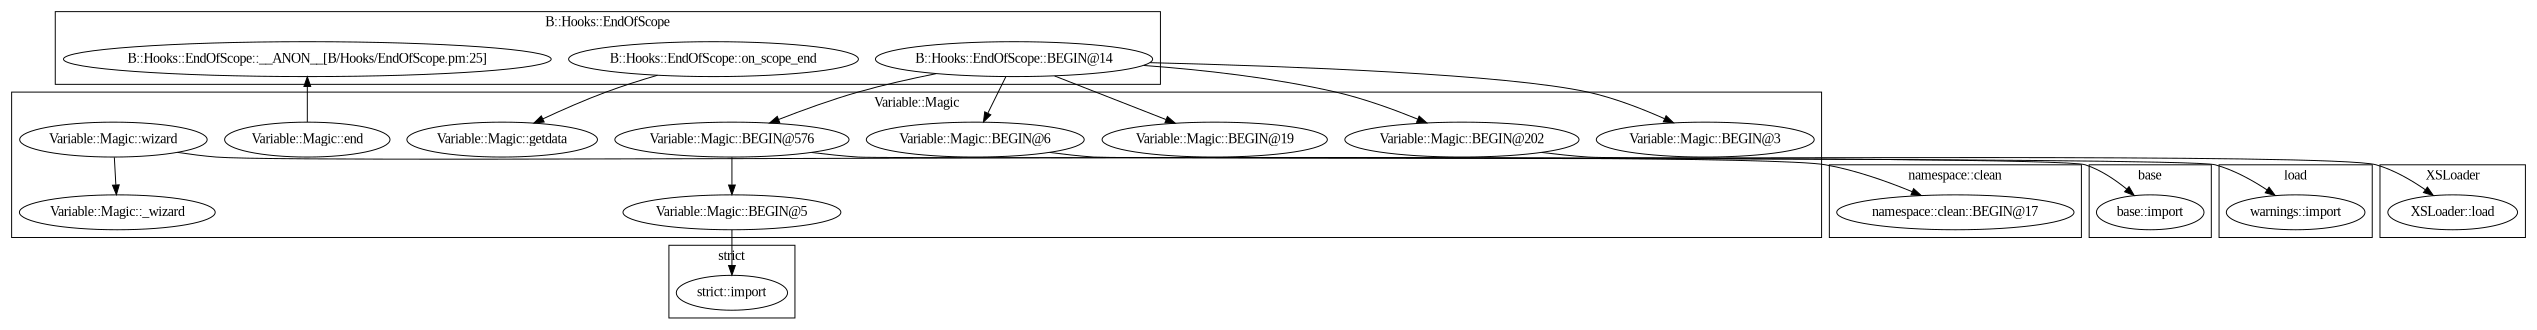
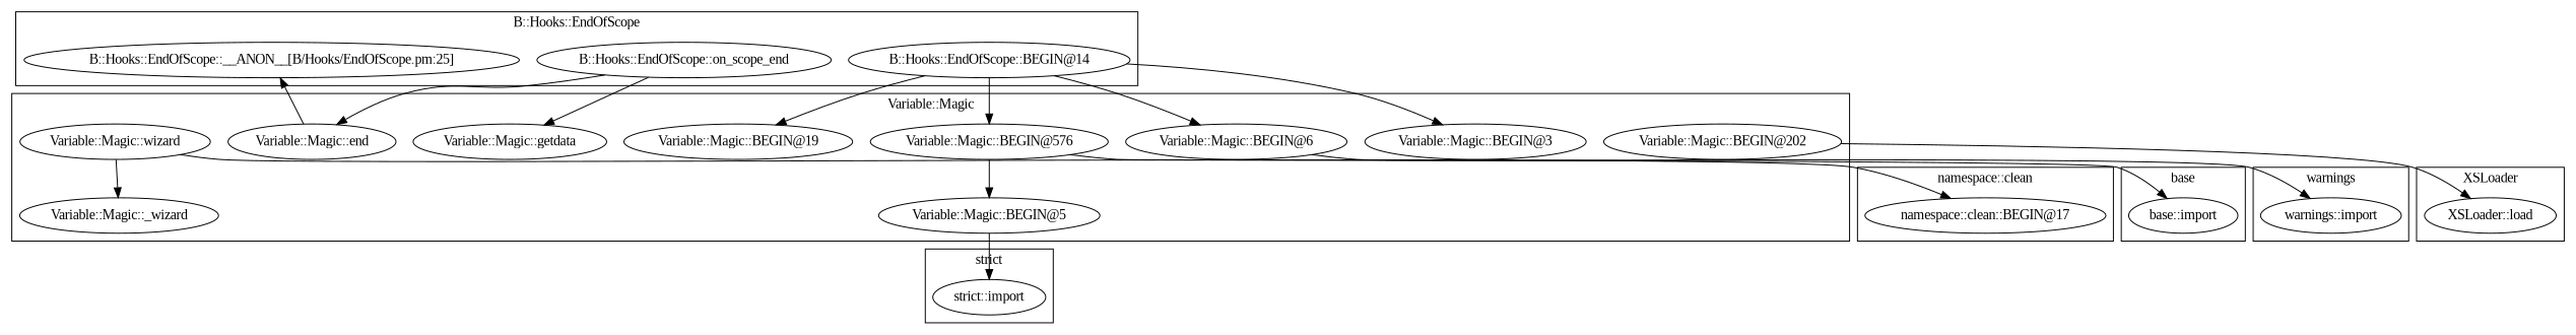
  digraph {
    fontname="Liberation Serif"
    node [fontname="Liberation Serif"]
    edge [fontname="Liberation Serif"]
    "base::import"
    "warnings::import"
    "strict::import"
    "Variable::Magic::wizard"
    "Variable::Magic::BEGIN@5"
    "Variable::Magic::BEGIN@3"
    "Variable::Magic::BEGIN@576"
    "Variable::Magic::BEGIN@6"
    "Variable::Magic::BEGIN@19"
    "Variable::Magic::_wizard"
    "Variable::Magic::BEGIN@202"
    "Variable::Magic::getdata"
    n13 [label="Variable::Magic::end"]
    "XSLoader::load"
    "B::Hooks::EndOfScope::__ANON__[B/Hooks/EndOfScope.pm:25]"
    "B::Hooks::EndOfScope::on_scope_end"
    "B::Hooks::EndOfScope::BEGIN@14"
    "namespace::clean::BEGIN@17"
    subgraph cluster_1 {
      label=base
      "base::import"
    }
    subgraph cluster_2 {
-     label=load
+     label=warnings
      "warnings::import"
    }
    subgraph cluster_3 {
      label="strict"
      "strict::import"
    }
    subgraph cluster_4 {
      label="Variable::Magic"
      "Variable::Magic::wizard"
      "Variable::Magic::BEGIN@5"
      "Variable::Magic::BEGIN@3"
      "Variable::Magic::BEGIN@576"
      "Variable::Magic::BEGIN@6"
      "Variable::Magic::BEGIN@19"
      "Variable::Magic::_wizard"
      "Variable::Magic::BEGIN@202"
      "Variable::Magic::getdata"
      n13
    }
    subgraph cluster_5 {
      label=XSLoader
      "XSLoader::load"
    }
    subgraph cluster_6 {
      label="B::Hooks::EndOfScope"
      "B::Hooks::EndOfScope::__ANON__[B/Hooks/EndOfScope.pm:25]"
      "B::Hooks::EndOfScope::on_scope_end"
      "B::Hooks::EndOfScope::BEGIN@14"
    }
    subgraph cluster_7 {
      label="namespace::clean"
      "namespace::clean::BEGIN@17"
    }
    "Variable::Magic::wizard" -> "Variable::Magic::_wizard"
    "Variable::Magic::wizard" -> "namespace::clean::BEGIN@17"
    "Variable::Magic::BEGIN@5" -> "strict::import"
    "Variable::Magic::BEGIN@576" -> "base::import"
    "Variable::Magic::BEGIN@576" -> "Variable::Magic::BEGIN@5"
    "Variable::Magic::BEGIN@6" -> "warnings::import"
    "Variable::Magic::BEGIN@202" -> "XSLoader::load"
    n13 -> "B::Hooks::EndOfScope::__ANON__[B/Hooks/EndOfScope.pm:25]"
    "B::Hooks::EndOfScope::on_scope_end" -> "Variable::Magic::getdata"
+   "B::Hooks::EndOfScope::on_scope_end" -> n13
    "B::Hooks::EndOfScope::BEGIN@14" -> "Variable::Magic::BEGIN@3"
    "B::Hooks::EndOfScope::BEGIN@14" -> "Variable::Magic::BEGIN@576"
    "B::Hooks::EndOfScope::BEGIN@14" -> "Variable::Magic::BEGIN@6"
    "B::Hooks::EndOfScope::BEGIN@14" -> "Variable::Magic::BEGIN@19"
-   "B::Hooks::EndOfScope::BEGIN@14" -> "Variable::Magic::BEGIN@202"
  }
